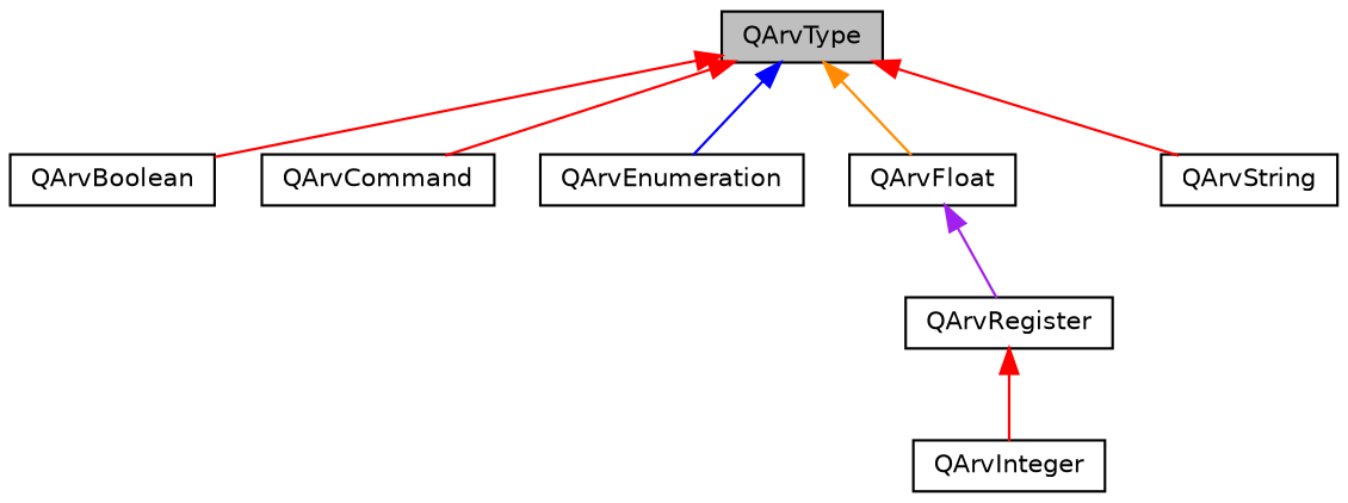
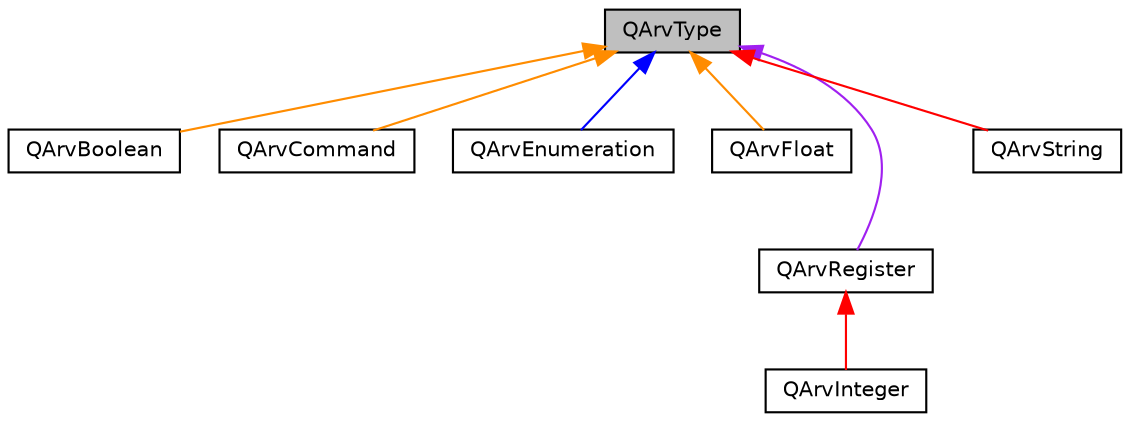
  digraph {
    node [color=black fillcolor=white fontname=Helvetica fontsize=10 shape=record style=filled]
    edge [color=red dir=back fontname=Helvetica fontsize=10 labelfontname=Helvetica labelfontsize=10 style=solid]
    n1 [fillcolor=grey75 fontcolor=black height=0.2 label=QArvType width=0.4]
    n2 [height=0.2 label=QArvBoolean width=0.4]
    n3 [height=0.2 label=QArvCommand width=0.4]
    n4 [height=0.2 label=QArvEnumeration width=0.4]
    n5 [height=0.2 label=QArvFloat width=0.4]
    n6 [height=0.2 label=QArvRegister width=0.4]
    n7 [height=0.2 label=QArvString width=0.4]
    n8 [height=0.2 label=QArvInteger width=0.4]
-   n1 -> n2
-   n1 -> n3
+   n1 -> n2 [color=darkorange]
+   n1 -> n3 [color=darkorange]
    n1 -> n4 [color=blue]
    n1 -> n5 [color=darkorange]
-   n5 -> n6 [color=purple]
+   n1 -> n6 [color=purple]
    n1 -> n7
    n6 -> n8
  }
